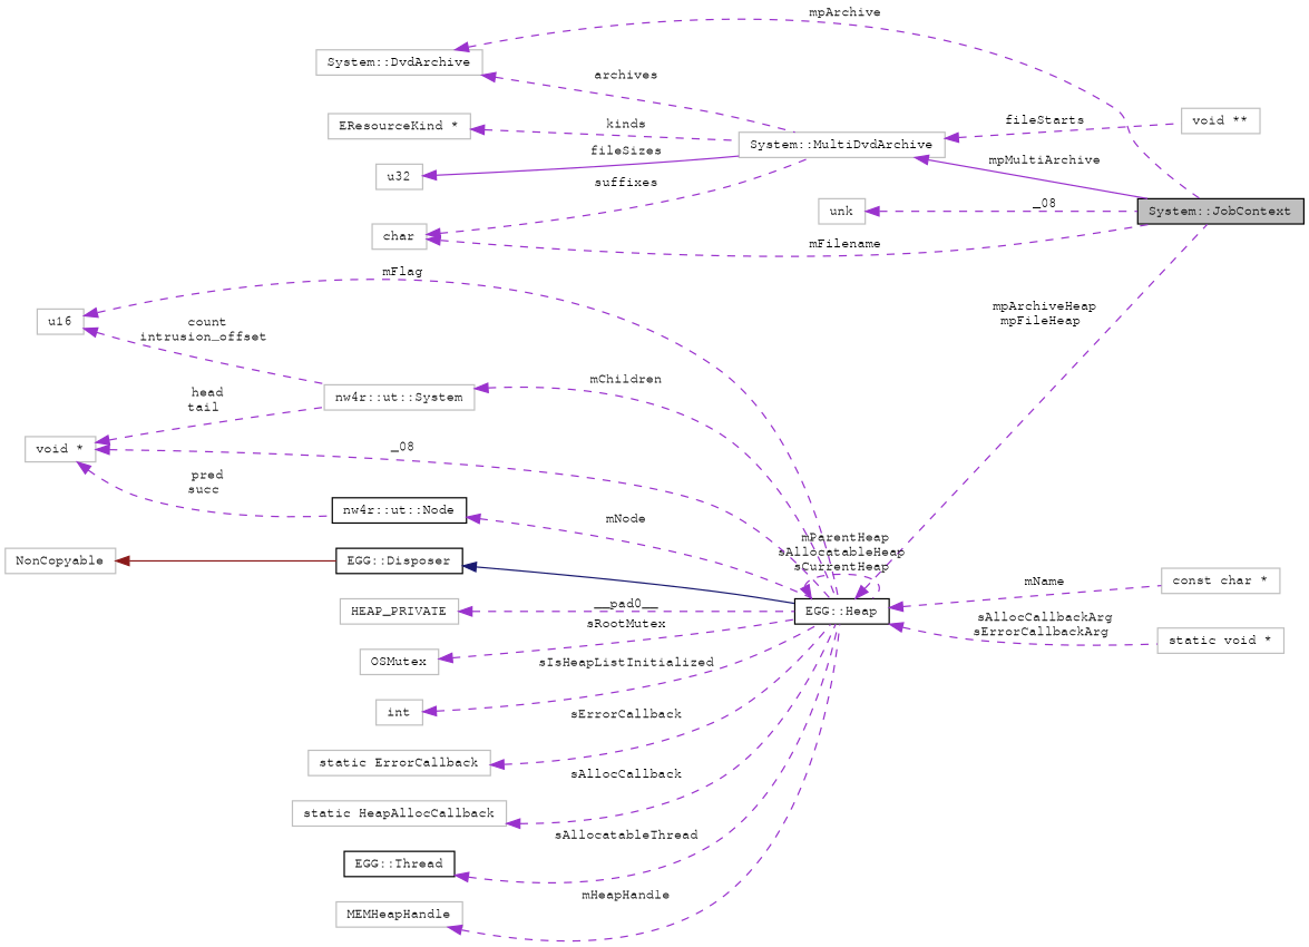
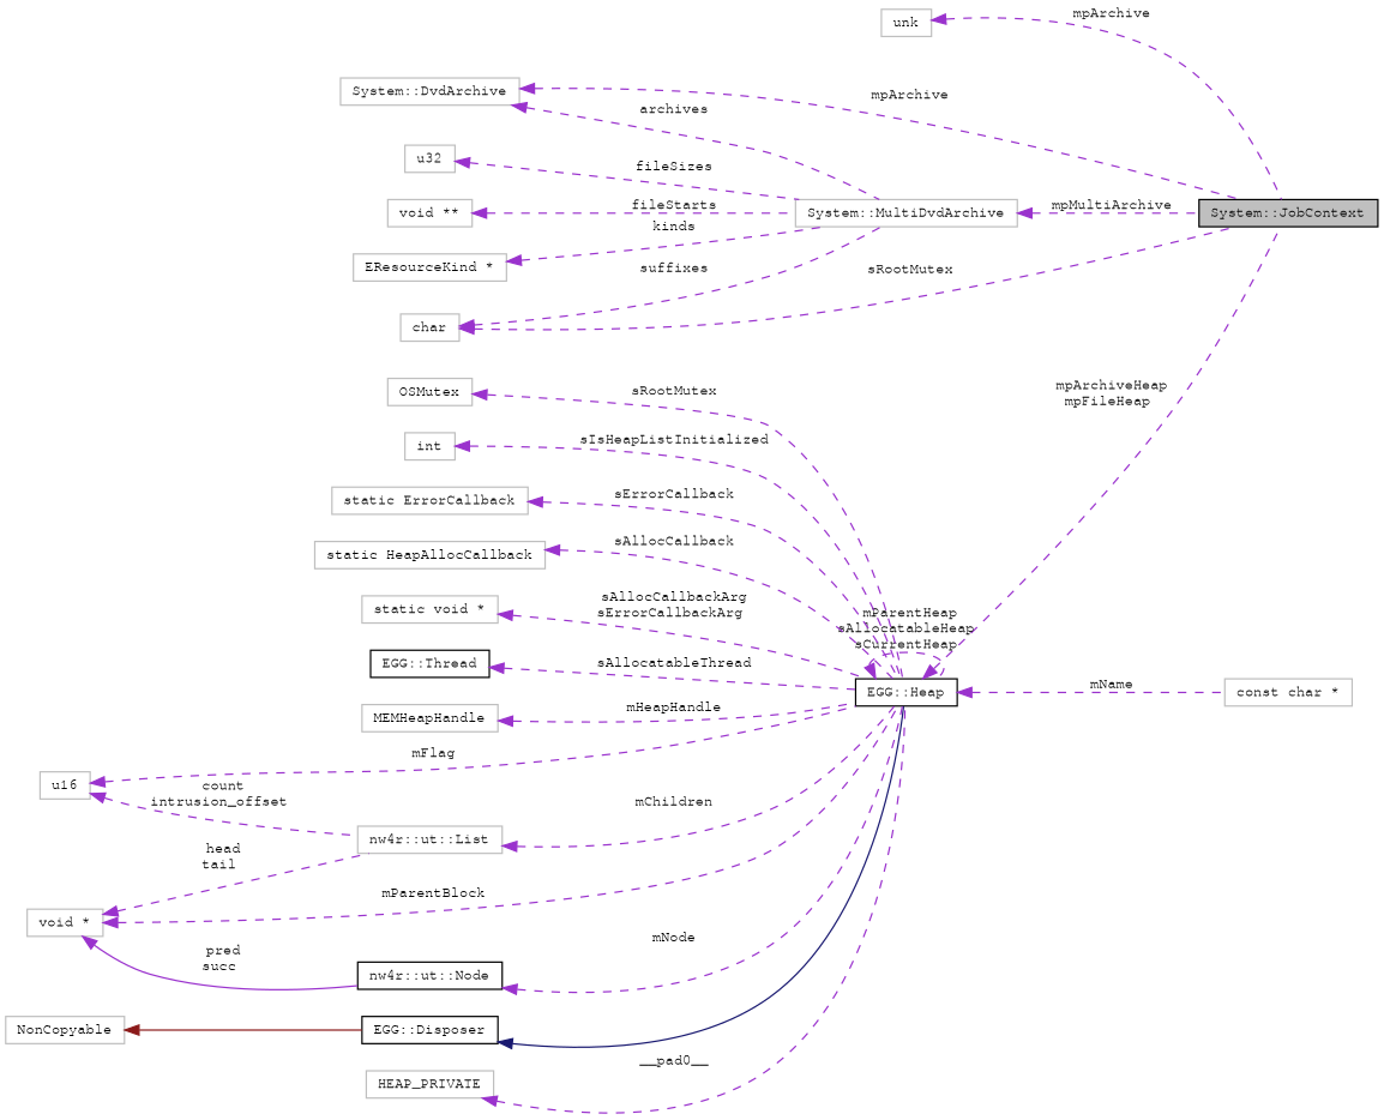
  digraph {
    rankdir=LR
    node [color=grey75 fillcolor=white fontname=FreeMono fontsize=10 shape=record style=filled]
    edge [color=darkorchid3 dir=back fontname=FreeMono fontsize=10 labelfontname=FreeMono labelfontsize=10 style=dashed]
    n1 [color=black fillcolor=grey75 fontcolor=black height=0.2 label="System::JobContext" width=0.4]
    n2 [height=0.2 label="System::MultiDvdArchive" width=0.4]
    n3 [height=0.2 label="System::DvdArchive" width=0.4]
    n4 [height=0.2 label=u16 width=0.4]
    n5 [color=black height=0.2 label="EGG::Heap" width=0.4]
-   n6 [height=0.2 label="nw4r::ut::System" width=0.4]
+   n6 [height=0.2 label="nw4r::ut::List" width=0.4]
    n7 [height=0.2 label="const char *" width=0.4]
    n8 [height=0.2 label=u32 width=0.4]
    n9 [height=0.2 label=char width=0.4]
    n10 [height=0.2 label="void **" width=0.4]
    n11 [height=0.2 label="EResourceKind *" width=0.4]
    n12 [height=0.2 label=unk width=0.4]
    n13 [color=black height=0.2 label="EGG::Disposer" width=0.4]
    n14 [height=0.2 label=NonCopyable width=0.4]
    n15 [height=0.2 label=HEAP_PRIVATE width=0.4]
    n16 [height=0.2 label=OSMutex width=0.4]
    n17 [height=0.2 label=int width=0.4]
    n18 [height=0.2 label="static ErrorCallback" width=0.4]
    n19 [height=0.2 label="static HeapAllocCallback" width=0.4]
    n20 [height=0.2 label="static void *" width=0.4]
    n21 [color=black height=0.2 label="EGG::Thread" width=0.4]
    n22 [height=0.2 label=MEMHeapHandle width=0.4]
    n23 [height=0.2 label="void *" width=0.4]
    n24 [color=black height=0.2 label="nw4r::ut::Node" width=0.4]
-   n2 -> n1 [label=" mpMultiArchive" style=solid]
+   n2 -> n1 [label=" mpMultiArchive"]
    n3 -> n1 [label=" mpArchive"]
    n3 -> n2 [label=" archives"]
    n4 -> n5 [label=" mFlag"]
    n4 -> n6 [label=" count\nintrusion_offset"]
    n5 -> n1 [label=" mpArchiveHeap\nmpFileHeap"]
    n5 -> n5 [label=" mParentHeap\nsAllocatableHeap\nsCurrentHeap"]
    n5 -> n7 [label=" mName"]
    n6 -> n5 [label=" mChildren"]
-   n8 -> n2 [label=" fileSizes" style=solid]
-   n9 -> n1 [label=" mFilename"]
+   n8 -> n2 [label=" fileSizes"]
+   n9 -> n1 [label=" sRootMutex"]
    n9 -> n2 [label=" suffixes"]
-   n2 -> n10 [label=" fileStarts"]
+   n10 -> n2 [label=" fileStarts"]
    n11 -> n2 [label=" kinds"]
-   n12 -> n1 [label=" _08"]
+   n12 -> n1 [label=" mpArchive"]
    n13 -> n5 [color=midnightblue style=solid]
    n14 -> n13 [color=firebrick4 style=solid]
    n15 -> n5 [label=" __pad0__"]
    n16 -> n5 [label=" sRootMutex"]
    n17 -> n5 [label=" sIsHeapListInitialized"]
    n18 -> n5 [label=" sErrorCallback"]
    n19 -> n5 [label=" sAllocCallback"]
-   n5 -> n20 [label=" sAllocCallbackArg\nsErrorCallbackArg"]
+   n20 -> n5 [label=" sAllocCallbackArg\nsErrorCallbackArg"]
    n21 -> n5 [label=" sAllocatableThread"]
    n22 -> n5 [label=" mHeapHandle"]
-   n23 -> n5 [label=" _08"]
+   n23 -> n5 [label=" mParentBlock"]
    n23 -> n6 [label=" head\ntail"]
-   n23 -> n24 [label=" pred\nsucc"]
+   n23 -> n24 [label=" pred\nsucc" style=solid]
    n24 -> n5 [label=" mNode"]
  }
